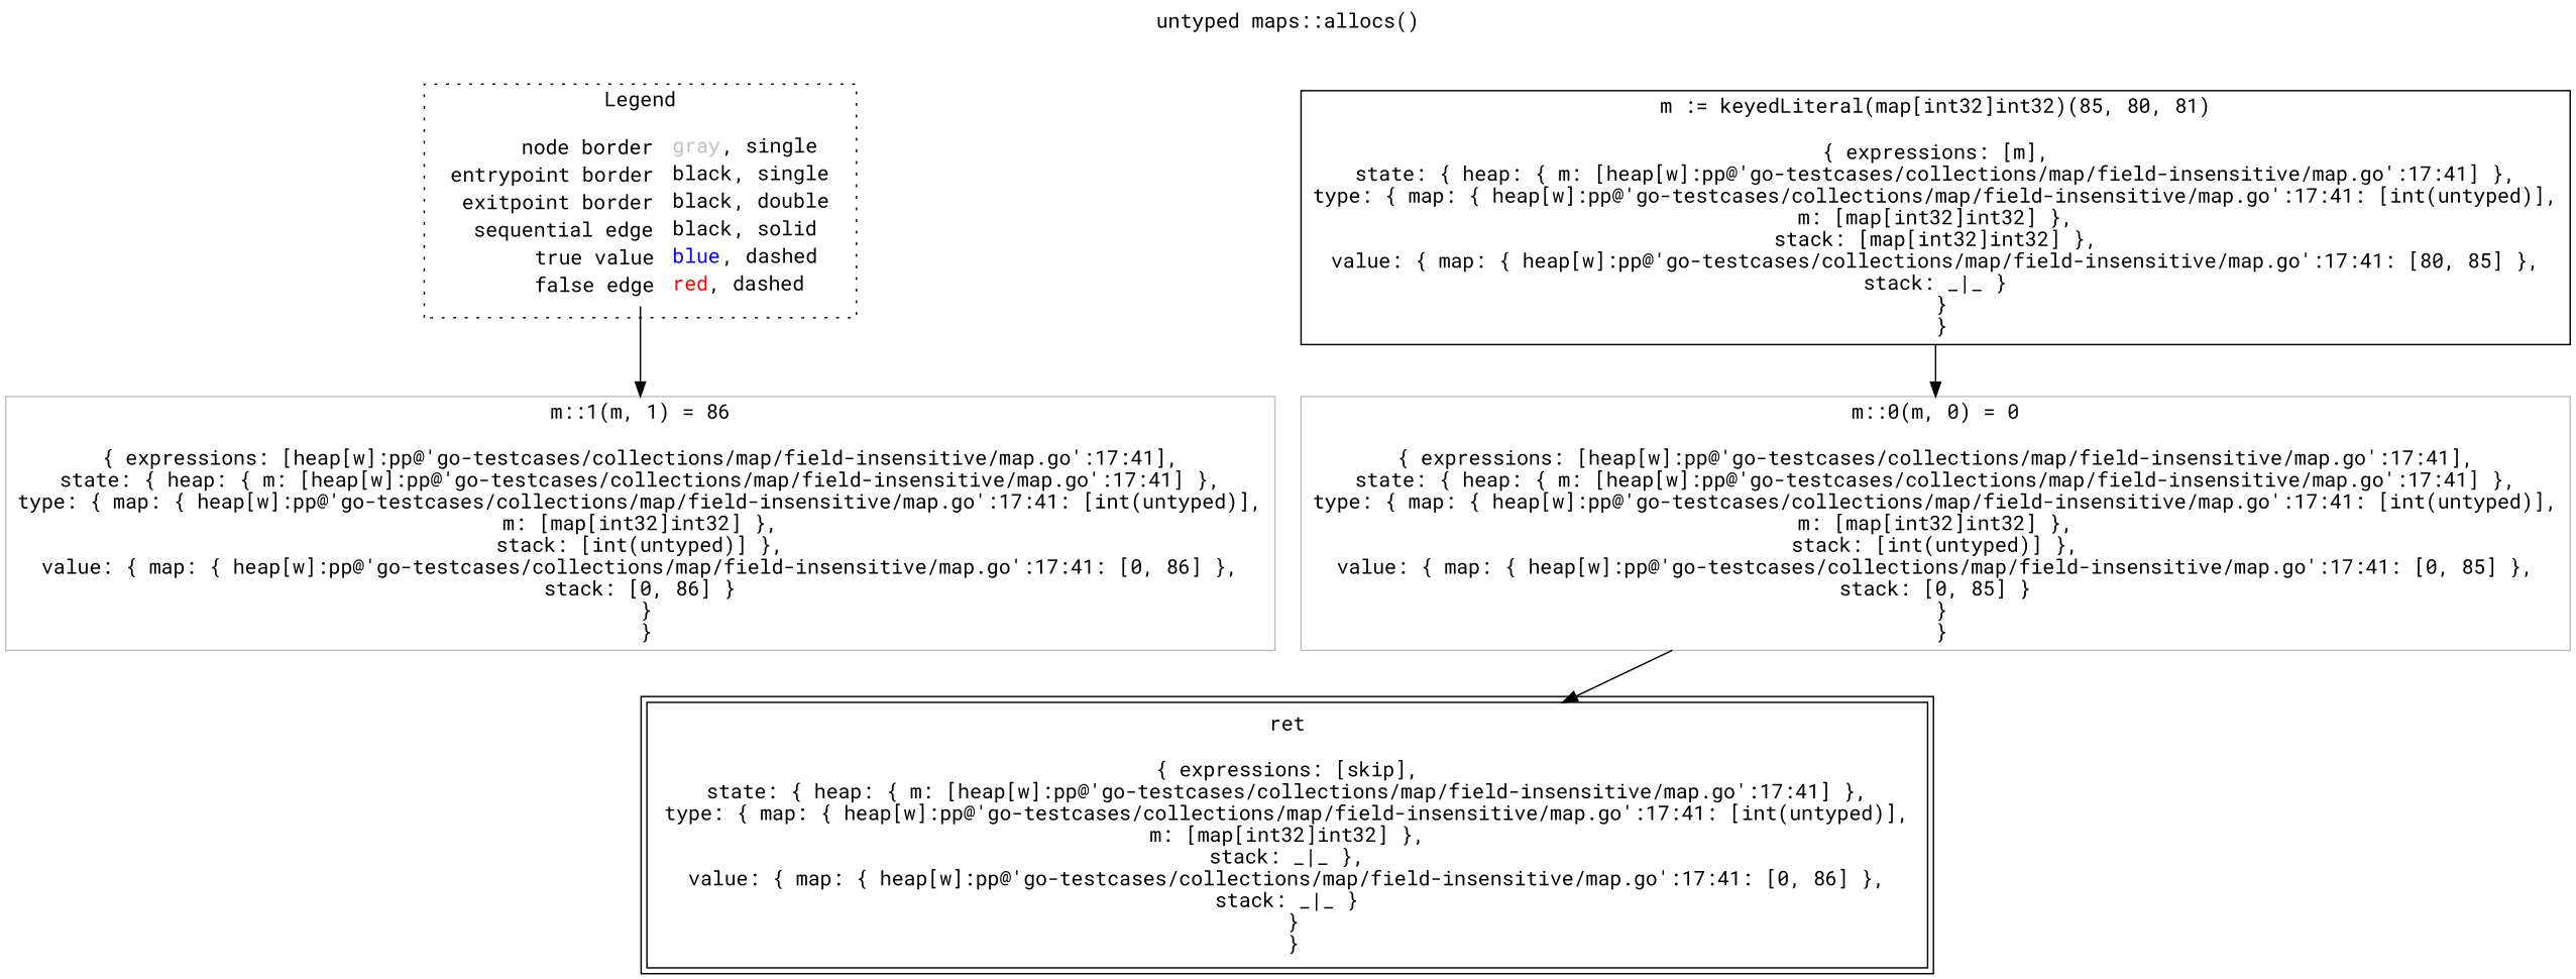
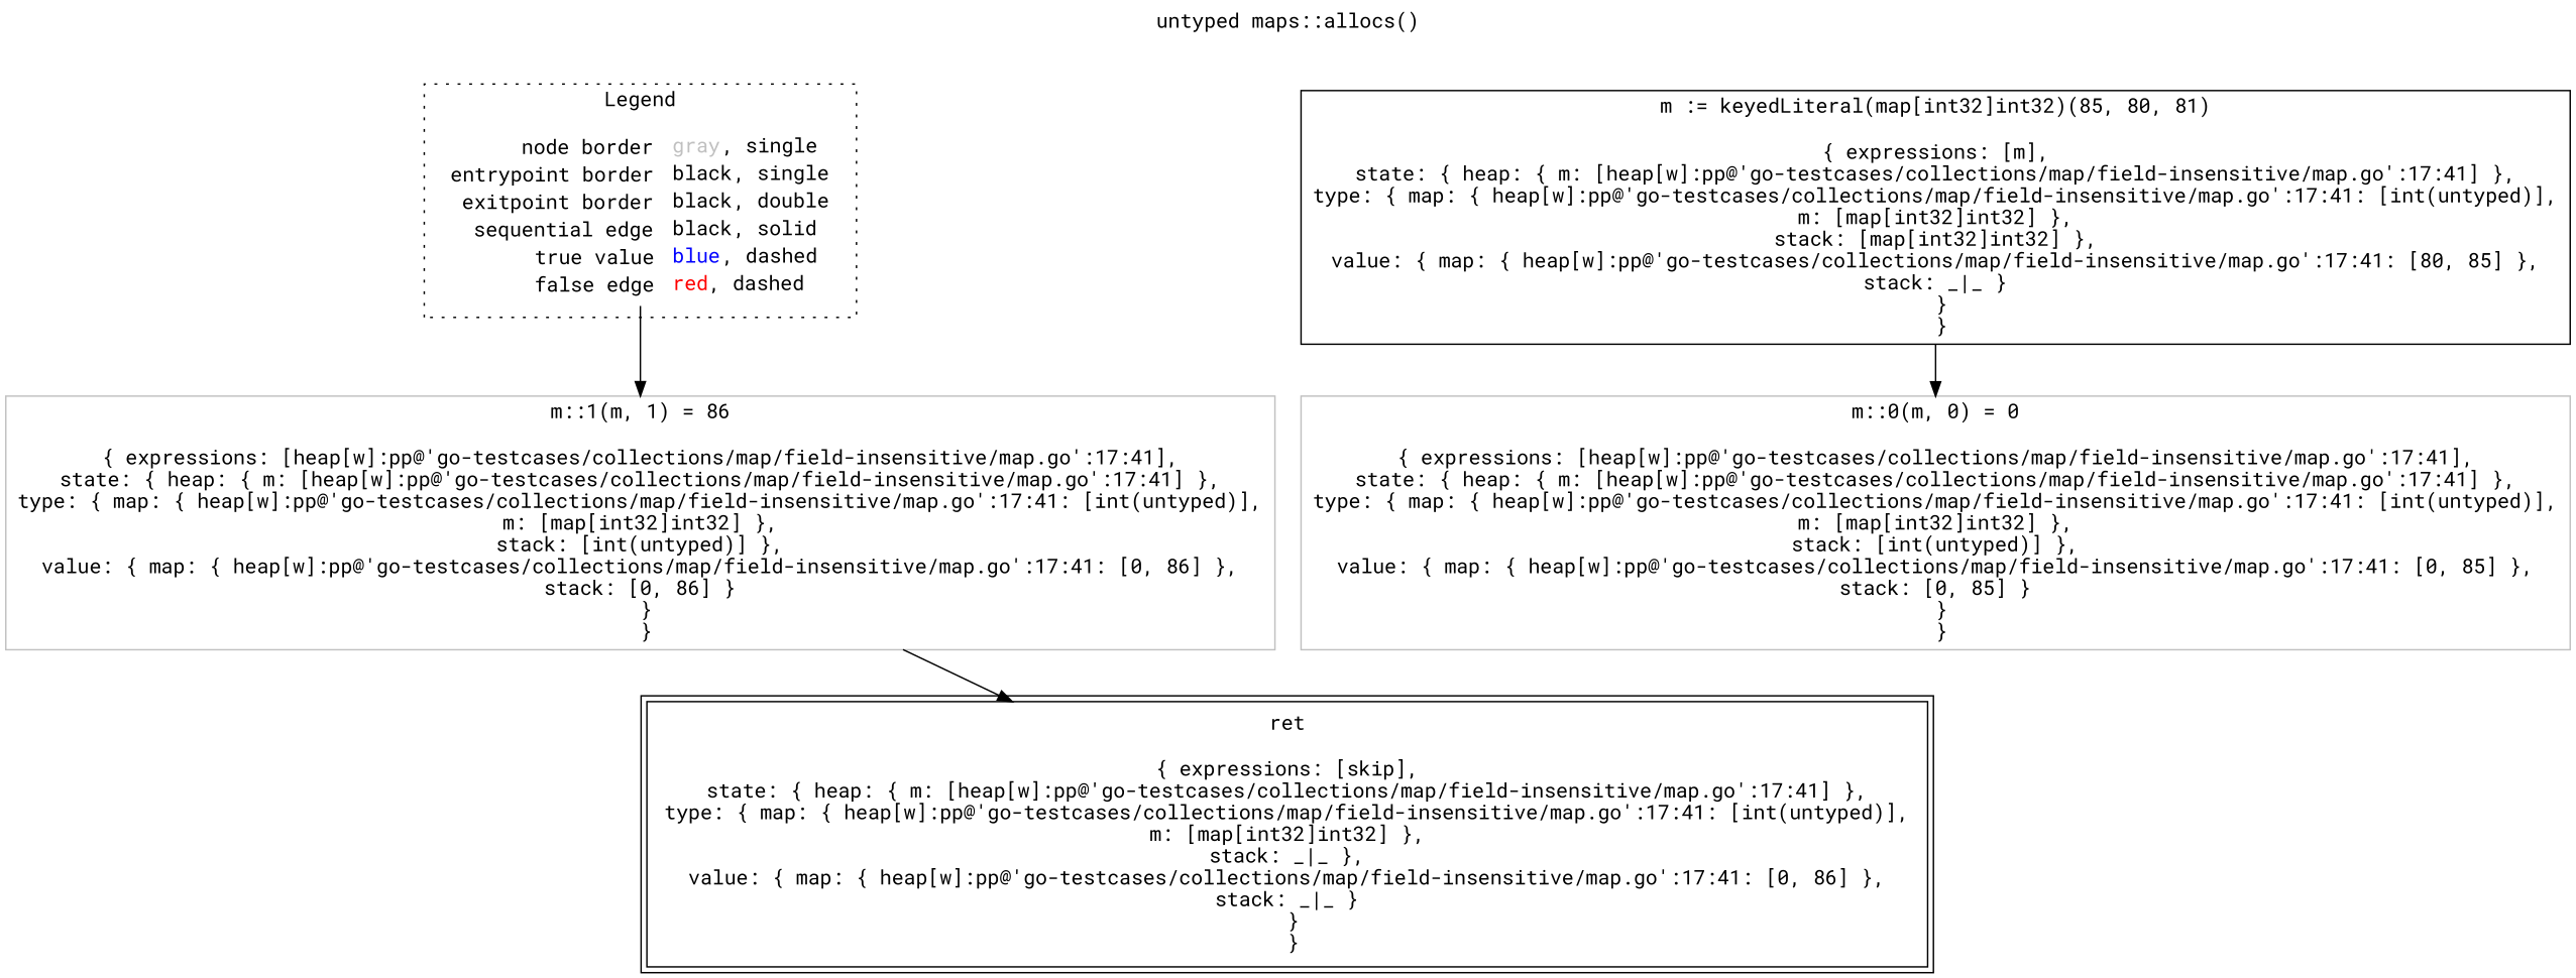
  digraph {
    fontname="Roboto Mono"
    label="untyped maps::allocs()"
    labelloc=t
    node [fontname="Roboto Mono" shape=rect color=gray]
    edge [color=black fontname="Roboto Mono"]
    n1 [label=<<table border="0" cellpadding="2" cellspacing="0" cellborder="0"><tr><td align="right">node border&nbsp;</td><td align="left"><font color="gray">gray</font>, single</td></tr><tr><td align="right">entrypoint border&nbsp;</td><td align="left"><font color="black">black</font>, single</td></tr><tr><td align="right">exitpoint border&nbsp;</td><td align="left"><font color="black">black</font>, double</td></tr><tr><td align="right">sequential edge&nbsp;</td><td align="left"><font color="black">black</font>, solid</td></tr><tr><td align="right">true value&nbsp;</td><td align="left"><font color="blue">blue</font>, dashed</td></tr><tr><td align="right">false edge&nbsp;</td><td align="left"><font color="red">red</font>, dashed</td></tr></table>> shape=plaintext color=""]
    n2 [label=<m::1(m, 1) = 86<BR/><BR/>{ expressions: [heap[w]:pp@'go-testcases/collections/map/field-insensitive/map.go':17:41],<BR/>state: { heap: { m: [heap[w]:pp@'go-testcases/collections/map/field-insensitive/map.go':17:41] },<BR/>type: { map: { heap[w]:pp@'go-testcases/collections/map/field-insensitive/map.go':17:41: [int(untyped)],<BR/>m: [map[int32]int32] },<BR/>stack: [int(untyped)] },<BR/>value: { map: { heap[w]:pp@'go-testcases/collections/map/field-insensitive/map.go':17:41: [0, 86] },<BR/>stack: [0, 86] }<BR/> }<BR/> }<BR/>>]
    n3 [color=black label=<m := keyedLiteral(map[int32]int32)(85, 80, 81)<BR/><BR/>{ expressions: [m],<BR/>state: { heap: { m: [heap[w]:pp@'go-testcases/collections/map/field-insensitive/map.go':17:41] },<BR/>type: { map: { heap[w]:pp@'go-testcases/collections/map/field-insensitive/map.go':17:41: [int(untyped)],<BR/>m: [map[int32]int32] },<BR/>stack: [map[int32]int32] },<BR/>value: { map: { heap[w]:pp@'go-testcases/collections/map/field-insensitive/map.go':17:41: [80, 85] },<BR/>stack: _|_ }<BR/> }<BR/> }<BR/>>]
    n4 [label=<m::0(m, 0) = 0<BR/><BR/>{ expressions: [heap[w]:pp@'go-testcases/collections/map/field-insensitive/map.go':17:41],<BR/>state: { heap: { m: [heap[w]:pp@'go-testcases/collections/map/field-insensitive/map.go':17:41] },<BR/>type: { map: { heap[w]:pp@'go-testcases/collections/map/field-insensitive/map.go':17:41: [int(untyped)],<BR/>m: [map[int32]int32] },<BR/>stack: [int(untyped)] },<BR/>value: { map: { heap[w]:pp@'go-testcases/collections/map/field-insensitive/map.go':17:41: [0, 85] },<BR/>stack: [0, 85] }<BR/> }<BR/> }<BR/>>]
    n5 [color=black label=<ret<BR/><BR/>{ expressions: [skip],<BR/>state: { heap: { m: [heap[w]:pp@'go-testcases/collections/map/field-insensitive/map.go':17:41] },<BR/>type: { map: { heap[w]:pp@'go-testcases/collections/map/field-insensitive/map.go':17:41: [int(untyped)],<BR/>m: [map[int32]int32] },<BR/>stack: _|_ },<BR/>value: { map: { heap[w]:pp@'go-testcases/collections/map/field-insensitive/map.go':17:41: [0, 86] },<BR/>stack: _|_ }<BR/> }<BR/> }<BR/>> peripheries=2]
    subgraph cluster_1 {
      label=Legend
      style=dotted
      n1
    }
    n1 -> n2
-   n4 -> n5
+   n2 -> n5
    n3 -> n4
  }
